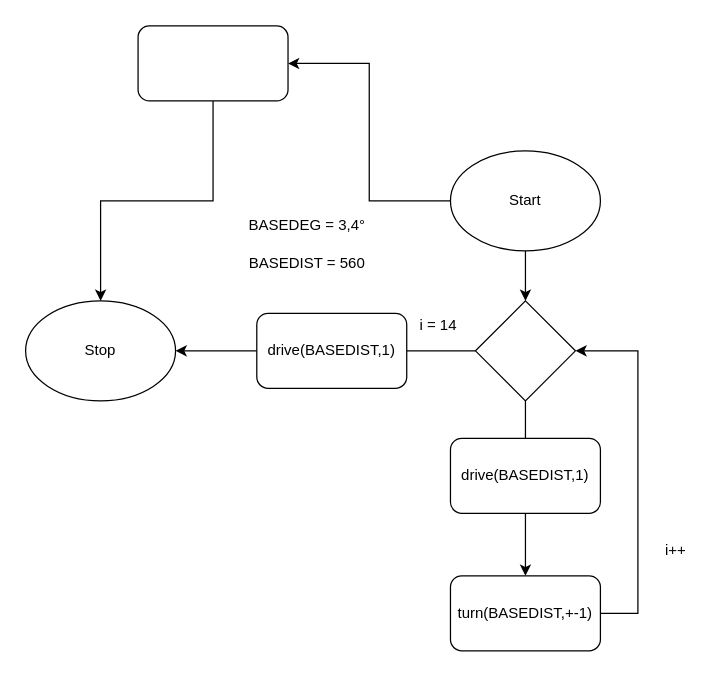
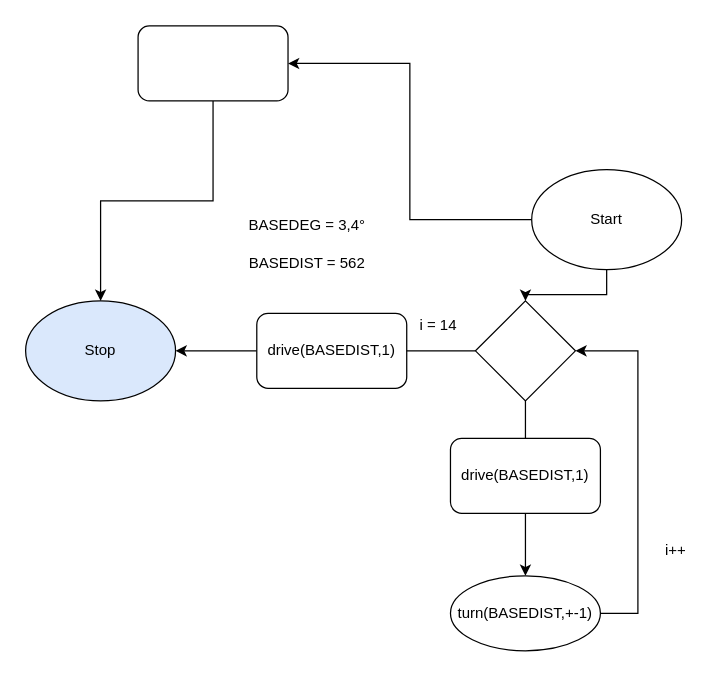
  <mxCell id="0" />
  <mxCell id="1" parent="0" />
  <mxCell id="2" value="" style="edgeStyle=orthogonalEdgeStyle;rounded=0;orthogonalLoop=1;jettySize=auto;html=1;" edge="1" parent="1" source="4" target="7"><mxGeometry relative="1" as="geometry" /></mxCell>
  <mxCell id="3" style="edgeStyle=orthogonalEdgeStyle;rounded=0;orthogonalLoop=1;jettySize=auto;html=1;entryX=1;entryY=0.5;entryDx=0;entryDy=0;" edge="1" parent="1" source="4" target="19"><mxGeometry relative="1" as="geometry" /></mxCell>
- <mxCell id="4" value="Start" style="ellipse;whiteSpace=wrap;html=1;" vertex="1" parent="1"><mxGeometry x="360" y="120" width="120" height="80" as="geometry" /></mxCell>
+ <mxCell id="4" value="Start" style="ellipse;whiteSpace=wrap;html=1;" vertex="1" parent="1"><mxGeometry x="425" y="135" width="120" height="80" as="geometry" /></mxCell>
  <mxCell id="5" value="" style="edgeStyle=orthogonalEdgeStyle;rounded=0;orthogonalLoop=1;jettySize=auto;html=1;startArrow=none;" edge="1" parent="1" source="16"><mxGeometry relative="1" as="geometry"><mxPoint x="140" y="280" as="targetPoint" /></mxGeometry></mxCell>
  <mxCell id="6" value="" style="edgeStyle=orthogonalEdgeStyle;rounded=0;orthogonalLoop=1;jettySize=auto;html=1;" edge="1" parent="1" source="7" target="10"><mxGeometry relative="1" as="geometry" /></mxCell>
  <mxCell id="7" value="" style="rhombus;whiteSpace=wrap;html=1;" vertex="1" parent="1"><mxGeometry x="380" y="240" width="80" height="80" as="geometry" /></mxCell>
  <mxCell id="8" value="drive(BASEDIST,1)" style="rounded=1;whiteSpace=wrap;html=1;" vertex="1" parent="1"><mxGeometry x="360" y="350" width="120" height="60" as="geometry" /></mxCell>
  <mxCell id="9" style="edgeStyle=orthogonalEdgeStyle;rounded=0;orthogonalLoop=1;jettySize=auto;html=1;entryX=1;entryY=0.5;entryDx=0;entryDy=0;exitX=1;exitY=0.5;exitDx=0;exitDy=0;" edge="1" parent="1" source="10" target="7"><mxGeometry relative="1" as="geometry"><Array as="points"><mxPoint x="510" y="490" /><mxPoint x="510" y="280" /></Array></mxGeometry></mxCell>
- <mxCell id="10" value="turn(BASEDIST,+-1)" style="rounded=1;whiteSpace=wrap;html=1;" vertex="1" parent="1"><mxGeometry x="360" y="460" width="120" height="60" as="geometry" /></mxCell>
- <mxCell id="11" value="BASEDIST = 560" style="text;html=1;align=center;verticalAlign=middle;resizable=0;points=[];autosize=1;strokeColor=none;" vertex="1" parent="1"><mxGeometry x="190" y="200" width="110" height="20" as="geometry" /></mxCell>
+ <mxCell id="10" value="turn(BASEDIST,+-1)" style="ellipse;whiteSpace=wrap;html=1;" vertex="1" parent="1"><mxGeometry x="360" y="460" width="120" height="60" as="geometry" /></mxCell>
+ <mxCell id="11" value="BASEDIST = 562" style="text;html=1;align=center;verticalAlign=middle;resizable=0;points=[];autosize=1;strokeColor=none;" vertex="1" parent="1"><mxGeometry x="190" y="200" width="110" height="20" as="geometry" /></mxCell>
  <mxCell id="12" value="i = 14" style="text;html=1;align=center;verticalAlign=middle;resizable=0;points=[];autosize=1;strokeColor=none;" vertex="1" parent="1"><mxGeometry x="325" y="250" width="50" height="20" as="geometry" /></mxCell>
- <mxCell id="13" value="Stop" style="ellipse;whiteSpace=wrap;html=1;" vertex="1" parent="1"><mxGeometry x="20" y="240" width="120" height="80" as="geometry" /></mxCell>
+ <mxCell id="13" value="Stop" style="ellipse;whiteSpace=wrap;html=1;fillColor=#dae8fc;" vertex="1" parent="1"><mxGeometry x="20" y="240" width="120" height="80" as="geometry" /></mxCell>
  <mxCell id="14" value="i++" style="text;html=1;align=center;verticalAlign=middle;resizable=0;points=[];autosize=1;strokeColor=none;" vertex="1" parent="1"><mxGeometry x="525" y="430" width="30" height="20" as="geometry" /></mxCell>
  <mxCell id="15" value="BASEDEG = 3,4°" style="text;html=1;align=center;verticalAlign=middle;resizable=0;points=[];autosize=1;strokeColor=none;" vertex="1" parent="1"><mxGeometry x="190" y="170" width="110" height="20" as="geometry" /></mxCell>
  <mxCell id="16" value="&lt;span&gt;drive(BASEDIST,1)&lt;/span&gt;" style="rounded=1;whiteSpace=wrap;html=1;" vertex="1" parent="1"><mxGeometry x="205" y="250" width="120" height="60" as="geometry" /></mxCell>
  <mxCell id="17" value="" style="edgeStyle=orthogonalEdgeStyle;rounded=0;orthogonalLoop=1;jettySize=auto;html=1;endArrow=none;" edge="1" parent="1" source="7" target="16"><mxGeometry relative="1" as="geometry"><mxPoint x="380" y="280" as="sourcePoint" /><mxPoint x="200" y="280" as="targetPoint" /></mxGeometry></mxCell>
  <mxCell id="18" style="edgeStyle=orthogonalEdgeStyle;rounded=0;orthogonalLoop=1;jettySize=auto;html=1;entryX=0.5;entryY=0;entryDx=0;entryDy=0;" edge="1" parent="1" source="19"><mxGeometry relative="1" as="geometry"><mxPoint x="80" y="240" as="targetPoint" /><Array as="points"><mxPoint x="170" y="160" /><mxPoint x="80" y="160" /></Array></mxGeometry></mxCell>
  <mxCell id="19" value="" style="rounded=1;whiteSpace=wrap;html=1;" vertex="1" parent="1"><mxGeometry x="110" y="20" width="120" height="60" as="geometry" /></mxCell>
